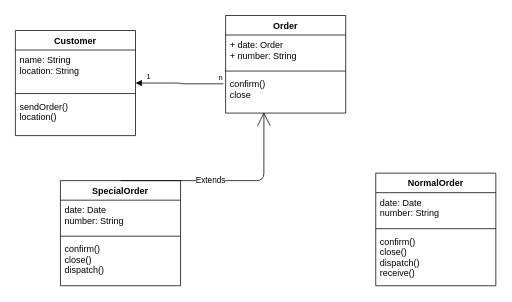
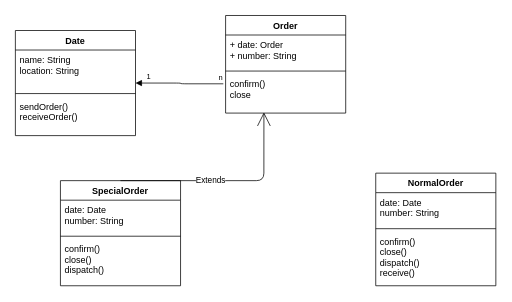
  <mxCell id="0" />
  <mxCell id="1" parent="0" />
  <mxCell id="2" value="Order" style="swimlane;fontStyle=1;align=center;verticalAlign=top;childLayout=stackLayout;horizontal=1;startSize=26;horizontalStack=0;resizeParent=1;resizeParentMax=0;resizeLast=0;collapsible=1;marginBottom=0;" parent="1" vertex="1"><mxGeometry x="300" y="20" width="160" height="130" as="geometry" /></mxCell>
  <mxCell id="3" value="+ date: Order&#10;+ number: String&#10;" style="text;strokeColor=none;fillColor=none;align=left;verticalAlign=top;spacingLeft=4;spacingRight=4;overflow=hidden;rotatable=0;points=[[0,0.5],[1,0.5]];portConstraint=eastwest;" parent="2" vertex="1"><mxGeometry y="26" width="160" height="44" as="geometry" /></mxCell>
  <mxCell id="4" value="" style="line;strokeWidth=1;fillColor=none;align=left;verticalAlign=middle;spacingTop=-1;spacingLeft=3;spacingRight=3;rotatable=0;labelPosition=right;points=[];portConstraint=eastwest;" parent="2" vertex="1"><mxGeometry y="70" width="160" height="8" as="geometry" /></mxCell>
  <mxCell id="5" value="confirm()&#10;close&#10;" style="text;strokeColor=none;fillColor=none;align=left;verticalAlign=top;spacingLeft=4;spacingRight=4;overflow=hidden;rotatable=0;points=[[0,0.5],[1,0.5]];portConstraint=eastwest;" parent="2" vertex="1"><mxGeometry y="78" width="160" height="52" as="geometry" /></mxCell>
  <mxCell id="6" value="SpecialOrder" style="swimlane;fontStyle=1;align=center;verticalAlign=top;childLayout=stackLayout;horizontal=1;startSize=26;horizontalStack=0;resizeParent=1;resizeParentMax=0;resizeLast=0;collapsible=1;marginBottom=0;" parent="1" vertex="1"><mxGeometry x="80" y="240" width="160" height="140" as="geometry" /></mxCell>
  <mxCell id="7" value="date: Date&#10;number: String&#10;&#10;" style="text;strokeColor=none;fillColor=none;align=left;verticalAlign=top;spacingLeft=4;spacingRight=4;overflow=hidden;rotatable=0;points=[[0,0.5],[1,0.5]];portConstraint=eastwest;" parent="6" vertex="1"><mxGeometry y="26" width="160" height="44" as="geometry" /></mxCell>
  <mxCell id="8" value="" style="line;strokeWidth=1;fillColor=none;align=left;verticalAlign=middle;spacingTop=-1;spacingLeft=3;spacingRight=3;rotatable=0;labelPosition=right;points=[];portConstraint=eastwest;" parent="6" vertex="1"><mxGeometry y="70" width="160" height="8" as="geometry" /></mxCell>
  <mxCell id="9" value="confirm()&#10;close()&#10;dispatch()&#10;" style="text;strokeColor=none;fillColor=none;align=left;verticalAlign=top;spacingLeft=4;spacingRight=4;overflow=hidden;rotatable=0;points=[[0,0.5],[1,0.5]];portConstraint=eastwest;" parent="6" vertex="1"><mxGeometry y="78" width="160" height="62" as="geometry" /></mxCell>
- <mxCell id="10" value="Customer" style="swimlane;fontStyle=1;align=center;verticalAlign=top;childLayout=stackLayout;horizontal=1;startSize=26;horizontalStack=0;resizeParent=1;resizeParentMax=0;resizeLast=0;collapsible=1;marginBottom=0;" parent="1" vertex="1"><mxGeometry x="20" y="40" width="160" height="140" as="geometry" /></mxCell>
+ <mxCell id="10" value="Date" style="swimlane;fontStyle=1;align=center;verticalAlign=top;childLayout=stackLayout;horizontal=1;startSize=26;horizontalStack=0;resizeParent=1;resizeParentMax=0;resizeLast=0;collapsible=1;marginBottom=0;" parent="1" vertex="1"><mxGeometry x="20" y="40" width="160" height="140" as="geometry" /></mxCell>
  <mxCell id="11" value="name: String&#10;location: String&#10;&#10;" style="text;strokeColor=none;fillColor=none;align=left;verticalAlign=top;spacingLeft=4;spacingRight=4;overflow=hidden;rotatable=0;points=[[0,0.5],[1,0.5]];portConstraint=eastwest;" parent="10" vertex="1"><mxGeometry y="26" width="160" height="54" as="geometry" /></mxCell>
  <mxCell id="12" value="" style="line;strokeWidth=1;fillColor=none;align=left;verticalAlign=middle;spacingTop=-1;spacingLeft=3;spacingRight=3;rotatable=0;labelPosition=right;points=[];portConstraint=eastwest;" parent="10" vertex="1"><mxGeometry y="80" width="160" height="8" as="geometry" /></mxCell>
- <mxCell id="13" value="sendOrder()&#10;location()&#10;" style="text;strokeColor=none;fillColor=none;align=left;verticalAlign=top;spacingLeft=4;spacingRight=4;overflow=hidden;rotatable=0;points=[[0,0.5],[1,0.5]];portConstraint=eastwest;" parent="10" vertex="1"><mxGeometry y="88" width="160" height="52" as="geometry" /></mxCell>
+ <mxCell id="13" value="sendOrder()&#10;receiveOrder()&#10;" style="text;strokeColor=none;fillColor=none;align=left;verticalAlign=top;spacingLeft=4;spacingRight=4;overflow=hidden;rotatable=0;points=[[0,0.5],[1,0.5]];portConstraint=eastwest;" parent="10" vertex="1"><mxGeometry y="88" width="160" height="52" as="geometry" /></mxCell>
  <mxCell id="14" value="Extends" style="endArrow=open;endSize=16;endFill=0;html=1;entryX=0.319;entryY=0.981;entryDx=0;entryDy=0;exitX=0.5;exitY=0;exitDx=0;exitDy=0;entryPerimeter=0;" parent="1" source="6" target="5" edge="1"><mxGeometry x="-0.149" width="160" relative="1" as="geometry"><mxPoint x="170" y="230" as="sourcePoint" /><mxPoint x="330" y="230" as="targetPoint" /><Array as="points"><mxPoint x="351" y="240" /></Array><mxPoint as="offset" /></mxGeometry></mxCell>
  <mxCell id="15" value="NormalOrder" style="swimlane;fontStyle=1;align=center;verticalAlign=top;childLayout=stackLayout;horizontal=1;startSize=26;horizontalStack=0;resizeParent=1;resizeParentMax=0;resizeLast=0;collapsible=1;marginBottom=0;" parent="1" vertex="1"><mxGeometry x="500" y="230" width="160" height="150" as="geometry" /></mxCell>
  <mxCell id="16" value="date: Date&#10;number: String&#10;" style="text;strokeColor=none;fillColor=none;align=left;verticalAlign=top;spacingLeft=4;spacingRight=4;overflow=hidden;rotatable=0;points=[[0,0.5],[1,0.5]];portConstraint=eastwest;" parent="15" vertex="1"><mxGeometry y="26" width="160" height="44" as="geometry" /></mxCell>
  <mxCell id="17" value="" style="line;strokeWidth=1;fillColor=none;align=left;verticalAlign=middle;spacingTop=-1;spacingLeft=3;spacingRight=3;rotatable=0;labelPosition=right;points=[];portConstraint=eastwest;" parent="15" vertex="1"><mxGeometry y="70" width="160" height="8" as="geometry" /></mxCell>
  <mxCell id="18" value="confirm()&#10;close()&#10;dispatch()&#10;receive()&#10;" style="text;strokeColor=none;fillColor=none;align=left;verticalAlign=top;spacingLeft=4;spacingRight=4;overflow=hidden;rotatable=0;points=[[0,0.5],[1,0.5]];portConstraint=eastwest;" parent="15" vertex="1"><mxGeometry y="78" width="160" height="72" as="geometry" /></mxCell>
  <mxCell id="19" value="" style="endArrow=block;endFill=1;html=1;edgeStyle=orthogonalEdgeStyle;align=left;verticalAlign=top;exitX=-0.019;exitY=0.25;exitDx=0;exitDy=0;exitPerimeter=0;entryX=1;entryY=0.5;entryDx=0;entryDy=0;" parent="1" source="5" target="10" edge="1"><mxGeometry x="1" y="314" relative="1" as="geometry"><mxPoint x="220" y="130" as="sourcePoint" /><mxPoint x="190" y="60" as="targetPoint" /><mxPoint x="-190" y="-64" as="offset" /></mxGeometry></mxCell>
  <mxCell id="20" value="n" style="resizable=0;html=1;align=left;verticalAlign=bottom;labelBackgroundColor=#ffffff;fontSize=10;" parent="19" connectable="0" vertex="1"><mxGeometry x="-1" relative="1" as="geometry"><mxPoint x="-7.96" y="-1" as="offset" /></mxGeometry></mxCell>
  <mxCell id="21" value="1" style="resizable=0;html=1;align=left;verticalAlign=bottom;labelBackgroundColor=#ffffff;fontSize=10;fillColor=#ffe6cc;" parent="1" connectable="0" vertex="1"><mxGeometry x="230" y="120" as="geometry"><mxPoint x="-36.96" y="-11" as="offset" /></mxGeometry></mxCell>
